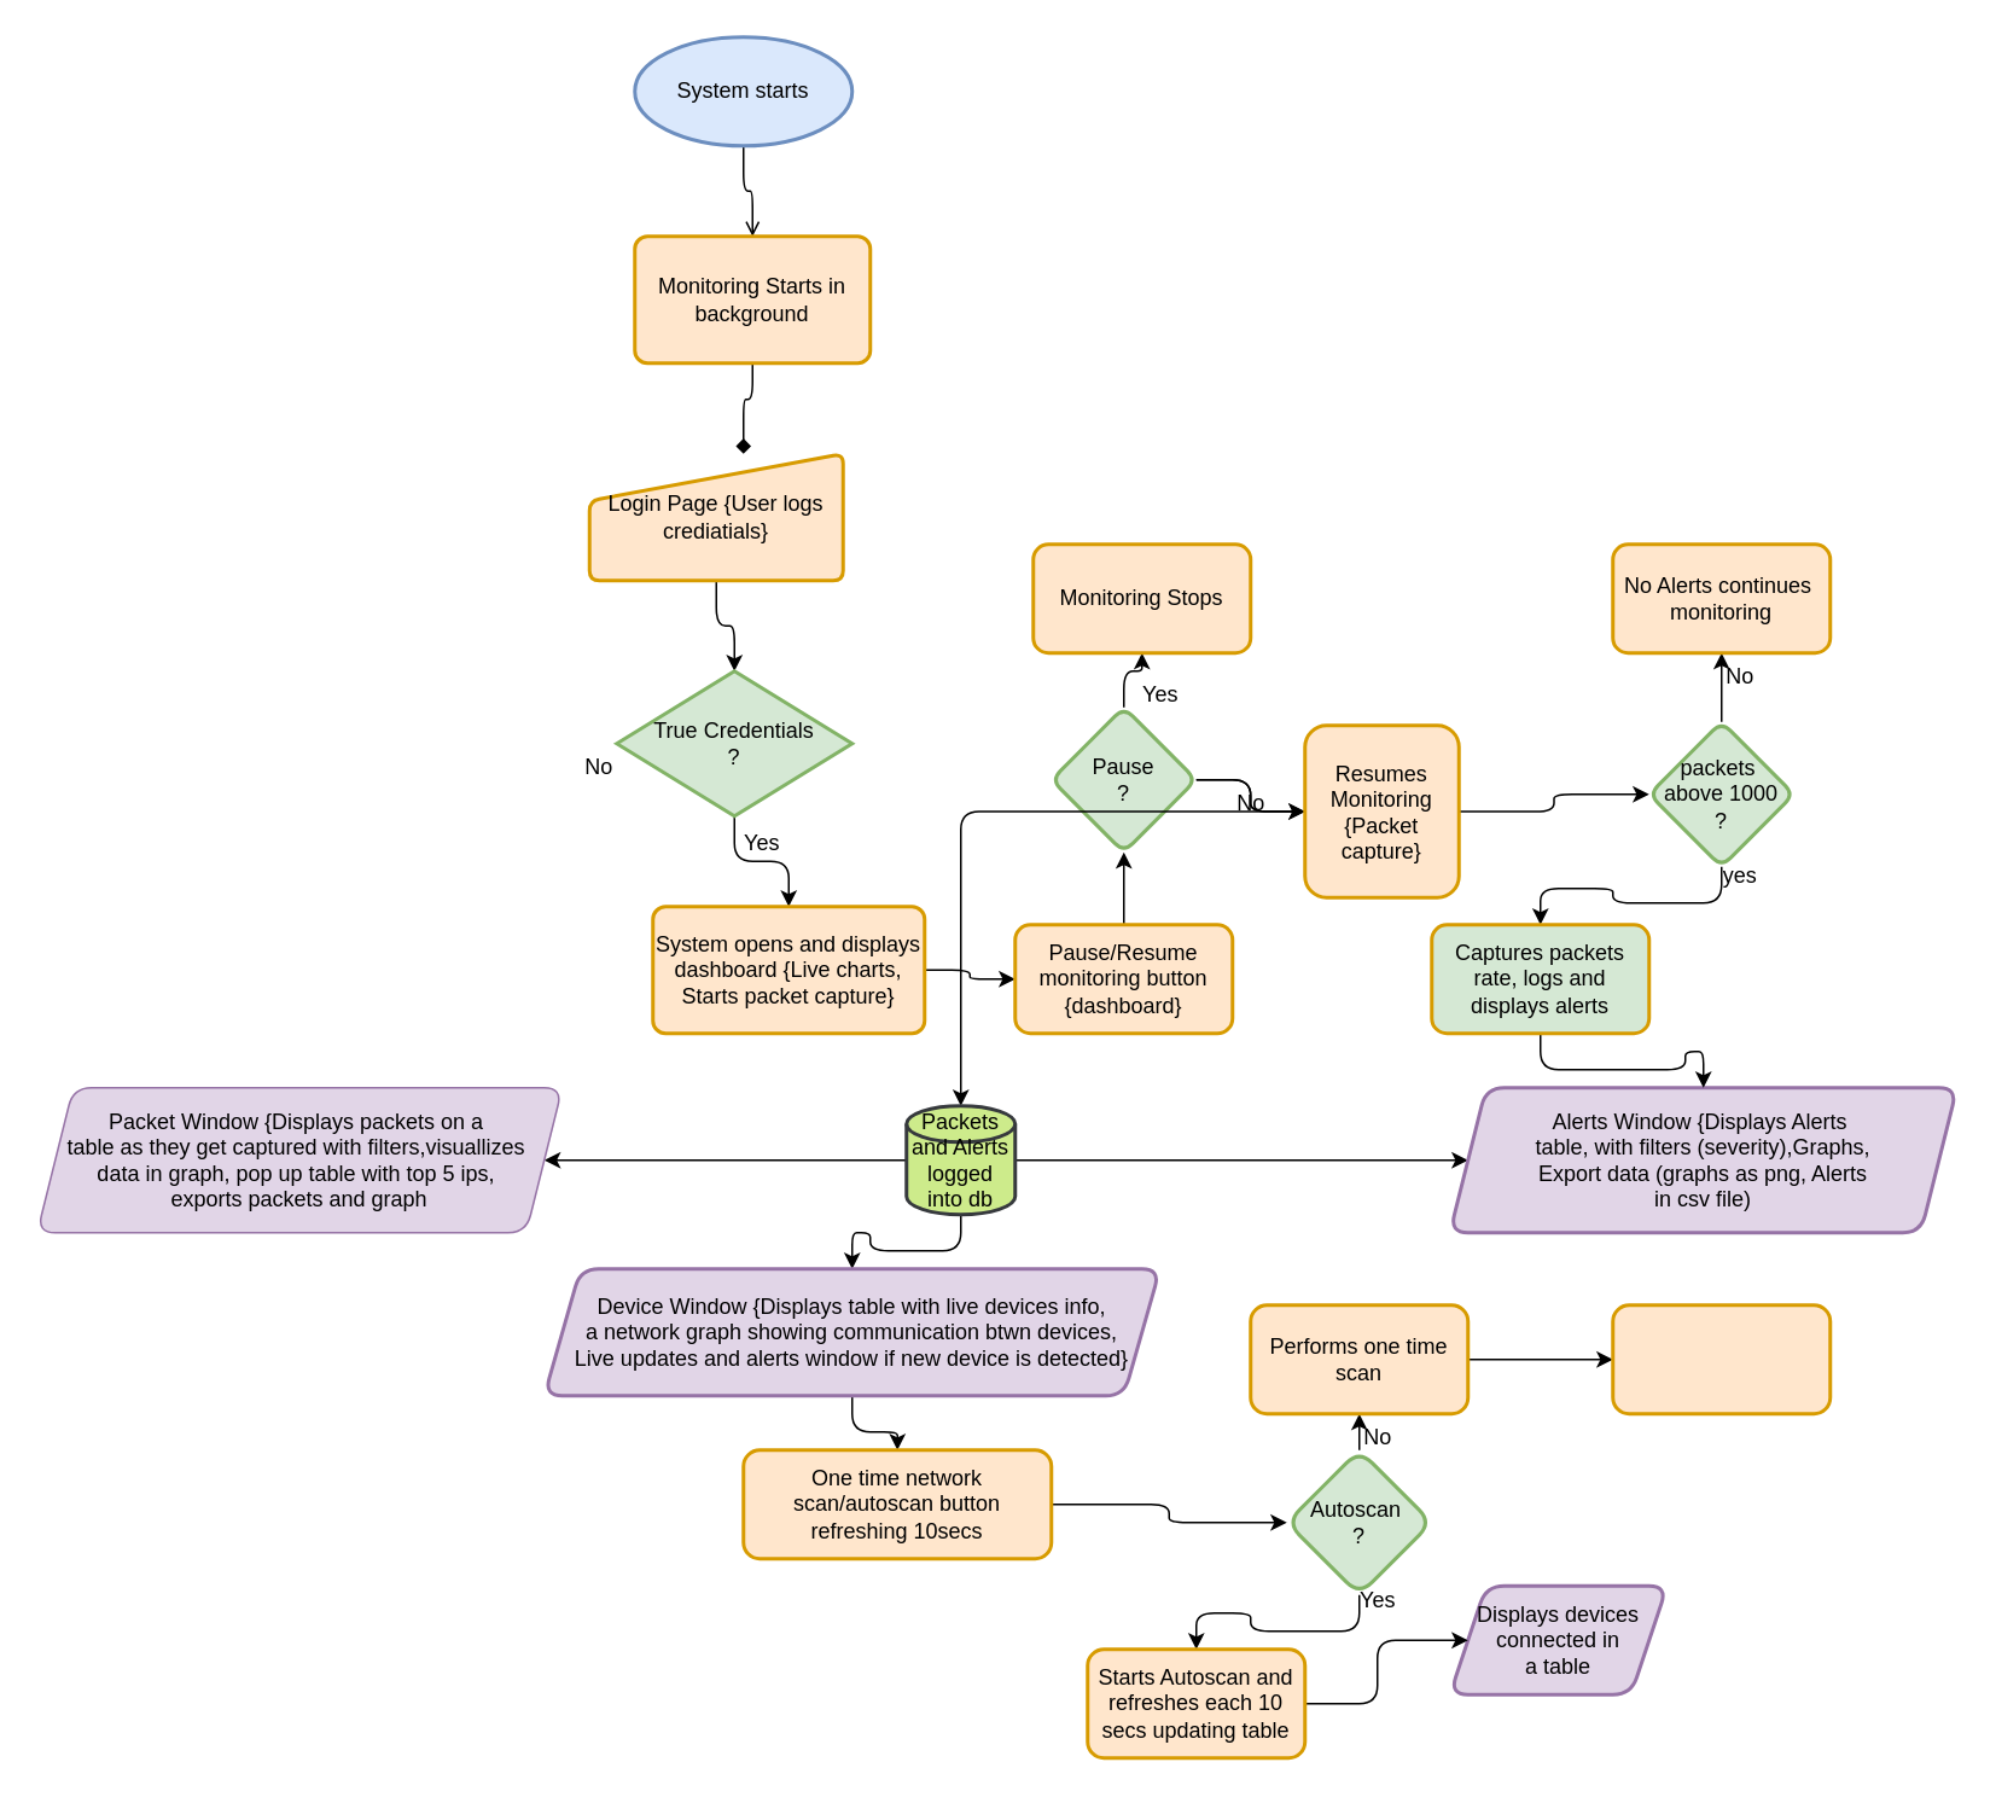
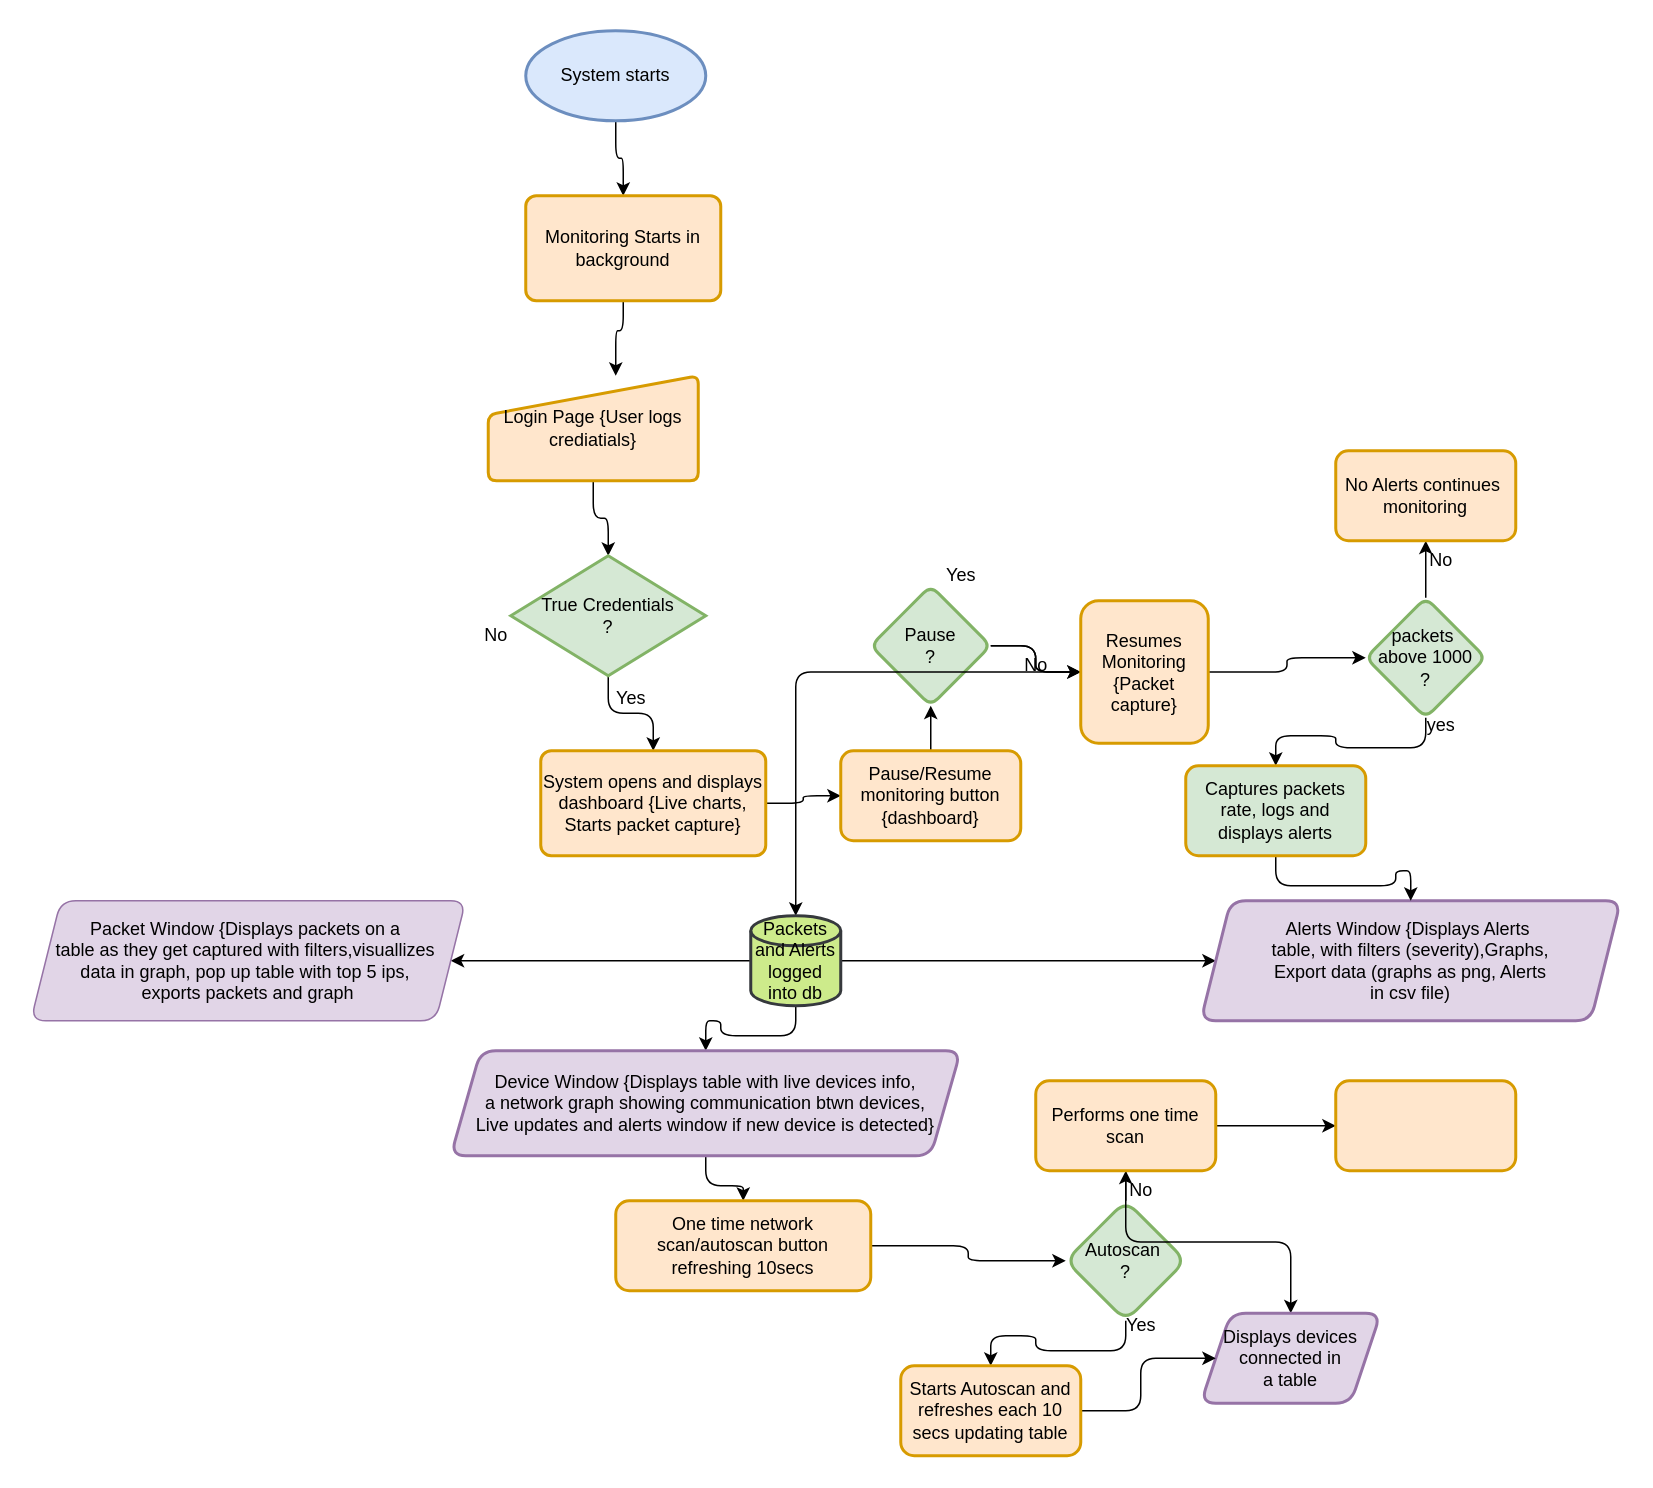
  <mxCell id="0" />
  <mxCell id="1" parent="0" />
- <mxCell id="2" value="" style="edgeStyle=orthogonalEdgeStyle;rounded=1;orthogonalLoop=1;jettySize=auto;html=1;endArrow=open;" parent="1" source="3" target="5" edge="1"><mxGeometry relative="1" as="geometry" /></mxCell>
+ <mxCell id="2" value="" style="edgeStyle=orthogonalEdgeStyle;rounded=1;orthogonalLoop=1;jettySize=auto;html=1;" parent="1" source="3" target="5" edge="1"><mxGeometry relative="1" as="geometry" /></mxCell>
  <mxCell id="3" value="System starts" style="strokeWidth=2;html=1;shape=mxgraph.flowchart.start_1;whiteSpace=wrap;fillColor=#dae8fc;strokeColor=#6c8ebf;rounded=1;" parent="1" vertex="1"><mxGeometry x="350" y="20" width="120" height="60" as="geometry" /></mxCell>
- <mxCell id="4" value="" style="edgeStyle=orthogonalEdgeStyle;rounded=1;orthogonalLoop=1;jettySize=auto;html=1;endArrow=diamond;" parent="1" source="5" target="7" edge="1"><mxGeometry relative="1" as="geometry"><Array as="points"><mxPoint x="415" y="220" /><mxPoint x="410" y="220" /></Array></mxGeometry></mxCell>
+ <mxCell id="4" value="" style="edgeStyle=orthogonalEdgeStyle;rounded=1;orthogonalLoop=1;jettySize=auto;html=1;" parent="1" source="5" target="7" edge="1"><mxGeometry relative="1" as="geometry"><Array as="points"><mxPoint x="415" y="220" /><mxPoint x="410" y="220" /></Array></mxGeometry></mxCell>
  <mxCell id="5" value="Monitoring Starts in background" style="rounded=1;whiteSpace=wrap;html=1;absoluteArcSize=1;arcSize=14;strokeWidth=2;fillColor=#ffe6cc;strokeColor=#d79b00;" parent="1" vertex="1"><mxGeometry x="350" y="130" width="130" height="70" as="geometry" /></mxCell>
  <mxCell id="6" value="" style="edgeStyle=orthogonalEdgeStyle;rounded=1;orthogonalLoop=1;jettySize=auto;html=1;" parent="1" source="7" target="9" edge="1"><mxGeometry relative="1" as="geometry" /></mxCell>
  <mxCell id="7" value="Login Page {User logs crediatials}" style="rounded=1;whiteSpace=wrap;html=1;absoluteArcSize=1;arcSize=11;strokeWidth=2;fillColor=#ffe6cc;strokeColor=#d79b00;shape=manualInput;size=26;" parent="1" vertex="1"><mxGeometry x="325" y="250" width="140" height="70" as="geometry" /></mxCell>
  <mxCell id="8" value="" style="edgeStyle=orthogonalEdgeStyle;rounded=1;orthogonalLoop=1;jettySize=auto;html=1;" parent="1" source="9" target="12" edge="1"><mxGeometry relative="1" as="geometry" /></mxCell>
  <mxCell id="9" value="True Credentials&lt;div&gt;?&lt;/div&gt;" style="strokeWidth=2;html=1;shape=mxgraph.flowchart.decision;whiteSpace=wrap;fillColor=#d5e8d4;strokeColor=#82b366;rounded=1;" parent="1" vertex="1"><mxGeometry x="340" y="370" width="130" height="80" as="geometry" /></mxCell>
  <mxCell id="10" value="Yes" style="text;html=1;align=center;verticalAlign=middle;resizable=0;points=[];autosize=1;strokeColor=none;fillColor=none;rounded=1;" parent="1" vertex="1"><mxGeometry x="400" y="450" width="40" height="30" as="geometry" /></mxCell>
  <mxCell id="11" value="" style="edgeStyle=orthogonalEdgeStyle;rounded=1;orthogonalLoop=1;jettySize=auto;html=1;" parent="1" source="12" target="14" edge="1"><mxGeometry relative="1" as="geometry" /></mxCell>
  <mxCell id="12" value="System opens and displays dashboard {Live charts, Starts packet capture}" style="rounded=1;whiteSpace=wrap;html=1;absoluteArcSize=1;arcSize=14;strokeWidth=2;fillColor=#ffe6cc;strokeColor=#d79b00;" parent="1" vertex="1"><mxGeometry x="360" y="500" width="150" height="70" as="geometry" /></mxCell>
  <mxCell id="13" value="" style="edgeStyle=orthogonalEdgeStyle;rounded=1;orthogonalLoop=1;jettySize=auto;html=1;" parent="1" source="14" target="19" edge="1"><mxGeometry relative="1" as="geometry" /></mxCell>
- <mxCell id="14" value="Pause/Resume monitoring button {dashboard}" style="rounded=1;whiteSpace=wrap;html=1;fillColor=#ffe6cc;strokeColor=#d79b00;arcSize=14;strokeWidth=2;" parent="1" vertex="1"><mxGeometry x="560" y="510" width="120" height="60" as="geometry" /></mxCell>
+ <mxCell id="14" value="Pause/Resume monitoring button {dashboard}" style="rounded=1;whiteSpace=wrap;html=1;fillColor=#ffe6cc;strokeColor=#d79b00;arcSize=14;strokeWidth=2;" parent="1" vertex="1"><mxGeometry x="560" y="500" width="120" height="60" as="geometry" /></mxCell>
  <mxCell id="15" value="No" style="text;html=1;align=center;verticalAlign=middle;resizable=0;points=[];autosize=1;strokeColor=none;fillColor=none;rounded=1;" parent="1" vertex="1"><mxGeometry x="310" y="408" width="40" height="30" as="geometry" /></mxCell>
- <mxCell id="16" value="" style="edgeStyle=orthogonalEdgeStyle;rounded=1;orthogonalLoop=1;jettySize=auto;html=1;" parent="1" source="19" target="20" edge="1"><mxGeometry relative="1" as="geometry" /></mxCell>
  <mxCell id="17" value="" style="edgeStyle=orthogonalEdgeStyle;rounded=1;orthogonalLoop=1;jettySize=auto;html=1;" parent="1" source="19" target="24" edge="1"><mxGeometry relative="1" as="geometry" /></mxCell>
  <mxCell id="18" value="" style="edgeStyle=orthogonalEdgeStyle;rounded=1;orthogonalLoop=1;jettySize=auto;html=1;" parent="1" source="19" target="24" edge="1"><mxGeometry relative="1" as="geometry" /></mxCell>
  <mxCell id="19" value="Pause&lt;div&gt;?&lt;/div&gt;" style="rhombus;whiteSpace=wrap;html=1;fillColor=#d5e8d4;strokeColor=#82b366;rounded=1;arcSize=14;strokeWidth=2;" parent="1" vertex="1"><mxGeometry x="580" y="390" width="80" height="80" as="geometry" /></mxCell>
- <mxCell id="20" value="Monitoring Stops" style="whiteSpace=wrap;html=1;fillColor=#ffe6cc;strokeColor=#d79b00;rounded=1;arcSize=14;strokeWidth=2;" parent="1" vertex="1"><mxGeometry x="570" y="300" width="120" height="60" as="geometry" /></mxCell>
  <mxCell id="21" value="Yes" style="text;html=1;align=center;verticalAlign=middle;resizable=0;points=[];autosize=1;strokeColor=none;fillColor=none;rounded=1;" parent="1" vertex="1"><mxGeometry x="620" y="368" width="40" height="30" as="geometry" /></mxCell>
  <mxCell id="22" value="" style="edgeStyle=orthogonalEdgeStyle;rounded=1;orthogonalLoop=1;jettySize=auto;html=1;" parent="1" source="24" target="29" edge="1"><mxGeometry relative="1" as="geometry" /></mxCell>
  <mxCell id="23" value="" style="edgeStyle=orthogonalEdgeStyle;rounded=1;orthogonalLoop=1;jettySize=auto;html=1;" parent="1" source="24" target="34" edge="1"><mxGeometry relative="1" as="geometry" /></mxCell>
  <mxCell id="24" value="Resumes Monitoring&lt;div&gt;{Packet capture}&lt;/div&gt;" style="whiteSpace=wrap;html=1;fillColor=#ffe6cc;strokeColor=#d79b00;rounded=1;arcSize=14;strokeWidth=2;" parent="1" vertex="1"><mxGeometry x="720" y="400" width="85" height="95" as="geometry" /></mxCell>
  <mxCell id="25" value="No" style="text;html=1;align=center;verticalAlign=middle;resizable=0;points=[];autosize=1;strokeColor=none;fillColor=none;rounded=1;" parent="1" vertex="1"><mxGeometry x="670" y="428" width="40" height="30" as="geometry" /></mxCell>
  <mxCell id="26" value="" style="edgeStyle=orthogonalEdgeStyle;rounded=1;orthogonalLoop=1;jettySize=auto;html=1;" parent="1" source="29" target="30" edge="1"><mxGeometry relative="1" as="geometry" /></mxCell>
  <mxCell id="27" value="" style="edgeStyle=orthogonalEdgeStyle;rounded=1;orthogonalLoop=1;jettySize=auto;html=1;" parent="1" source="29" target="31" edge="1"><mxGeometry relative="1" as="geometry" /></mxCell>
  <mxCell id="28" value="" style="edgeStyle=orthogonalEdgeStyle;rounded=1;orthogonalLoop=1;jettySize=auto;html=1;" edge="1" parent="1" source="29" target="39"><mxGeometry relative="1" as="geometry" /></mxCell>
  <mxCell id="29" value="Packets and Alerts logged into db" style="strokeWidth=2;html=1;shape=mxgraph.flowchart.database;whiteSpace=wrap;fillColor=#cdeb8b;strokeColor=#36393d;rounded=1;" parent="1" vertex="1"><mxGeometry x="500" y="610" width="60" height="60" as="geometry" /></mxCell>
  <mxCell id="30" value="Packet Window {Displays packets on a&amp;nbsp;&lt;div&gt;table as they get captured with filters,visuallizes&amp;nbsp;&lt;/div&gt;&lt;div&gt;data in graph, pop up table with top 5 ips,&amp;nbsp;&lt;/div&gt;&lt;div&gt;exports packets and graph&lt;/div&gt;" style="shape=parallelogram;perimeter=parallelogramPerimeter;whiteSpace=wrap;html=1;fixedSize=1;fillColor=#e1d5e7;strokeColor=#9673a6;rounded=1;" parent="1" vertex="1"><mxGeometry x="20" y="600" width="290" height="80" as="geometry" /></mxCell>
  <mxCell id="31" value="Alerts Window&amp;nbsp;&lt;span style=&quot;background-color: transparent; color: light-dark(rgb(0, 0, 0), rgb(255, 255, 255));&quot;&gt;{Displays Alerts&amp;nbsp;&lt;/span&gt;&lt;div&gt;table, with filters (severity),Graphs,&lt;/div&gt;&lt;div&gt;Export data (graphs as png, Alerts&lt;/div&gt;&lt;div&gt;in csv file)&lt;/div&gt;" style="shape=parallelogram;perimeter=parallelogramPerimeter;whiteSpace=wrap;html=1;fixedSize=1;fillColor=#e1d5e7;strokeColor=#9673a6;strokeWidth=2;rounded=1;" parent="1" vertex="1"><mxGeometry x="800" y="600" width="280" height="80" as="geometry" /></mxCell>
  <mxCell id="32" value="" style="edgeStyle=orthogonalEdgeStyle;rounded=1;orthogonalLoop=1;jettySize=auto;html=1;" parent="1" source="34" target="36" edge="1"><mxGeometry relative="1" as="geometry" /></mxCell>
  <mxCell id="33" value="" style="edgeStyle=orthogonalEdgeStyle;rounded=1;orthogonalLoop=1;jettySize=auto;html=1;" edge="1" parent="1" source="34" target="40"><mxGeometry relative="1" as="geometry" /></mxCell>
  <mxCell id="34" value="packets&amp;nbsp;&lt;div&gt;above 1000&lt;/div&gt;&lt;div&gt;?&lt;/div&gt;" style="rhombus;whiteSpace=wrap;html=1;fillColor=#d5e8d4;strokeColor=#82b366;rounded=1;arcSize=14;strokeWidth=2;" parent="1" vertex="1"><mxGeometry x="910" y="398" width="80" height="80" as="geometry" /></mxCell>
  <mxCell id="35" value="" style="edgeStyle=orthogonalEdgeStyle;rounded=1;orthogonalLoop=1;jettySize=auto;html=1;" parent="1" source="36" target="31" edge="1"><mxGeometry relative="1" as="geometry" /></mxCell>
  <mxCell id="36" value="Captures packets rate, logs and displays alerts" style="whiteSpace=wrap;html=1;fillColor=#d5e8d4;strokeColor=#d79b00;rounded=1;arcSize=14;strokeWidth=2;" parent="1" vertex="1"><mxGeometry x="790" y="510" width="120" height="60" as="geometry" /></mxCell>
  <mxCell id="37" value="yes" style="text;html=1;align=center;verticalAlign=middle;resizable=0;points=[];autosize=1;strokeColor=none;fillColor=none;rounded=1;" parent="1" vertex="1"><mxGeometry x="940" y="468" width="40" height="30" as="geometry" /></mxCell>
  <mxCell id="38" value="" style="edgeStyle=orthogonalEdgeStyle;rounded=1;orthogonalLoop=1;jettySize=auto;html=1;" edge="1" parent="1" source="39" target="43"><mxGeometry relative="1" as="geometry" /></mxCell>
  <mxCell id="39" value="Device Window {Displays table with live devices info,&lt;div&gt;a network graph showing communication btwn devices,&lt;/div&gt;&lt;div&gt;Live updates and alerts window if new device is detected}&lt;/div&gt;" style="shape=parallelogram;perimeter=parallelogramPerimeter;whiteSpace=wrap;html=1;fixedSize=1;fillColor=#e1d5e7;strokeColor=#9673a6;strokeWidth=2;rounded=1;" vertex="1" parent="1"><mxGeometry x="300" y="700" width="340" height="70" as="geometry" /></mxCell>
  <mxCell id="40" value="No Alerts continues&amp;nbsp;&lt;div&gt;monitoring&lt;/div&gt;" style="rounded=1;whiteSpace=wrap;html=1;fillColor=#ffe6cc;strokeColor=#d79b00;arcSize=14;strokeWidth=2;" vertex="1" parent="1"><mxGeometry x="890" y="300" width="120" height="60" as="geometry" /></mxCell>
  <mxCell id="41" value="No" style="text;html=1;align=center;verticalAlign=middle;resizable=0;points=[];autosize=1;strokeColor=none;fillColor=none;rounded=1;" vertex="1" parent="1"><mxGeometry x="940" y="358" width="40" height="30" as="geometry" /></mxCell>
  <mxCell id="42" value="" style="edgeStyle=orthogonalEdgeStyle;rounded=1;orthogonalLoop=1;jettySize=auto;html=1;" edge="1" parent="1" source="43" target="46"><mxGeometry relative="1" as="geometry" /></mxCell>
  <mxCell id="43" value="One time network scan/autoscan button&lt;div&gt;refreshing 10secs&lt;/div&gt;" style="rounded=1;whiteSpace=wrap;html=1;fillColor=#ffe6cc;strokeColor=#d79b00;strokeWidth=2;" vertex="1" parent="1"><mxGeometry x="410" y="800" width="170" height="60" as="geometry" /></mxCell>
  <mxCell id="44" value="" style="edgeStyle=orthogonalEdgeStyle;rounded=1;orthogonalLoop=1;jettySize=auto;html=1;" edge="1" parent="1" source="46" target="49"><mxGeometry relative="1" as="geometry" /></mxCell>
  <mxCell id="45" value="" style="edgeStyle=orthogonalEdgeStyle;rounded=1;orthogonalLoop=1;jettySize=auto;html=1;" edge="1" parent="1" source="46" target="53"><mxGeometry relative="1" as="geometry" /></mxCell>
  <mxCell id="46" value="Autoscan&amp;nbsp;&lt;div&gt;?&lt;/div&gt;" style="rhombus;whiteSpace=wrap;html=1;fillColor=#d5e8d4;strokeColor=#82b366;rounded=1;strokeWidth=2;" vertex="1" parent="1"><mxGeometry x="710" y="800" width="80" height="80" as="geometry" /></mxCell>
+ <mxCell id="47" value="" style="edgeStyle=orthogonalEdgeStyle;rounded=1;orthogonalLoop=1;jettySize=auto;html=1;" edge="1" parent="1" source="49" target="51"><mxGeometry relative="1" as="geometry" /></mxCell>
  <mxCell id="48" value="" style="edgeStyle=orthogonalEdgeStyle;rounded=1;orthogonalLoop=1;jettySize=auto;html=1;" edge="1" parent="1" source="49" target="55"><mxGeometry relative="1" as="geometry" /></mxCell>
  <mxCell id="49" value="Performs one time scan" style="rounded=1;whiteSpace=wrap;html=1;fillColor=#ffe6cc;strokeColor=#d79b00;strokeWidth=2;" vertex="1" parent="1"><mxGeometry x="690" y="720" width="120" height="60" as="geometry" /></mxCell>
  <mxCell id="50" value="No" style="text;html=1;align=center;verticalAlign=middle;resizable=0;points=[];autosize=1;strokeColor=none;fillColor=none;rounded=1;" vertex="1" parent="1"><mxGeometry x="740" y="778" width="40" height="30" as="geometry" /></mxCell>
  <mxCell id="51" value="Displays devices&lt;div&gt;connected in&lt;/div&gt;&lt;div&gt;a table&lt;/div&gt;" style="shape=parallelogram;perimeter=parallelogramPerimeter;whiteSpace=wrap;html=1;fixedSize=1;fillColor=#e1d5e7;strokeColor=#9673a6;rounded=1;strokeWidth=2;" vertex="1" parent="1"><mxGeometry x="800" y="875" width="120" height="60" as="geometry" /></mxCell>
  <mxCell id="52" value="" style="edgeStyle=orthogonalEdgeStyle;rounded=1;orthogonalLoop=1;jettySize=auto;html=1;" edge="1" parent="1" source="53" target="51"><mxGeometry relative="1" as="geometry" /></mxCell>
  <mxCell id="53" value="Starts Autoscan and refreshes each 10 secs updating table" style="rounded=1;whiteSpace=wrap;html=1;fillColor=#ffe6cc;strokeColor=#d79b00;strokeWidth=2;" vertex="1" parent="1"><mxGeometry x="600" y="910" width="120" height="60" as="geometry" /></mxCell>
  <mxCell id="54" value="Yes" style="text;html=1;align=center;verticalAlign=middle;resizable=0;points=[];autosize=1;strokeColor=none;fillColor=none;rounded=1;" vertex="1" parent="1"><mxGeometry x="740" y="868" width="40" height="30" as="geometry" /></mxCell>
  <mxCell id="55" value="" style="whiteSpace=wrap;html=1;fillColor=#ffe6cc;strokeColor=#d79b00;rounded=1;strokeWidth=2;" vertex="1" parent="1"><mxGeometry x="890" y="720" width="120" height="60" as="geometry" /></mxCell>
